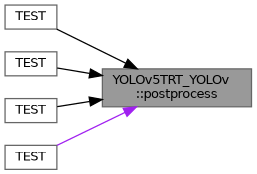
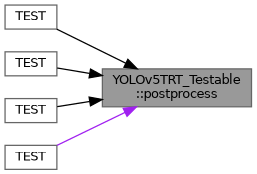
  digraph {
    rankdir=RL
    node [color=grey40 fillcolor=white fontname=Helvetica fontsize=10 shape=box style=filled]
    edge [color=black dir=back fontname=Helvetica fontsize=10 labelfontname=Helvetica labelfontsize=10 style=solid]
-   n1 [color=gray40 fillcolor=grey60 fontcolor=black height=0.2 label="YOLOv5TRT_YOLOv\l::postprocess" width=0.4]
+   n1 [color=gray40 fillcolor=grey60 fontcolor=black height=0.2 label="YOLOv5TRT_Testable\l::postprocess" width=0.4]
    n2 [height=0.2 label=TEST width=0.4]
    n3 [height=0.2 label=TEST width=0.4]
    n4 [height=0.2 label=TEST width=0.4]
    n5 [height=0.2 label=TEST width=0.4]
    n1 -> n2
    n1 -> n3
    n1 -> n4
    n1 -> n5 [color=purple]
  }
